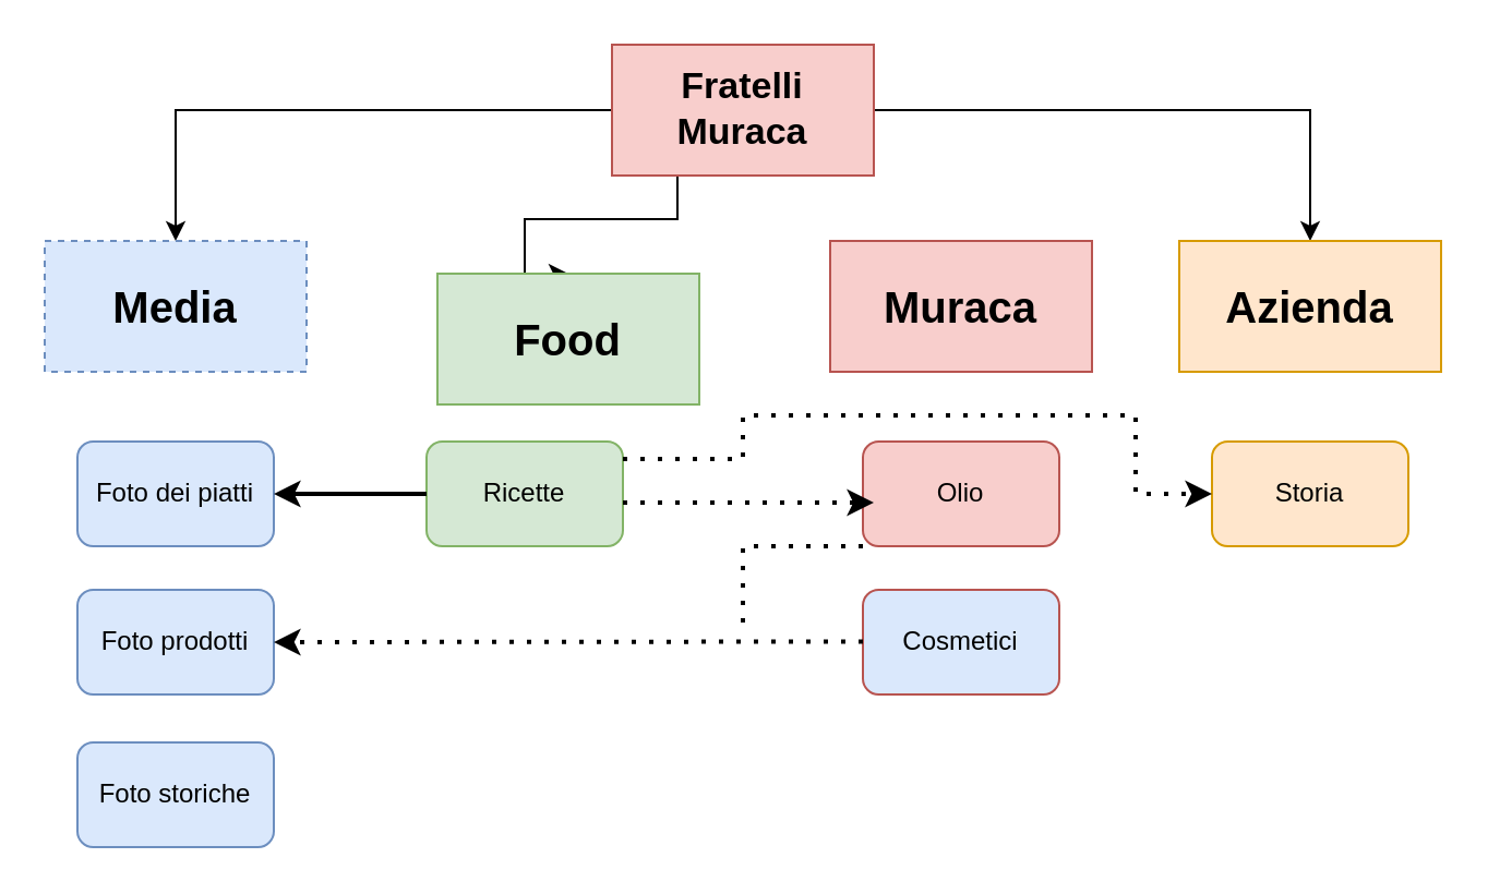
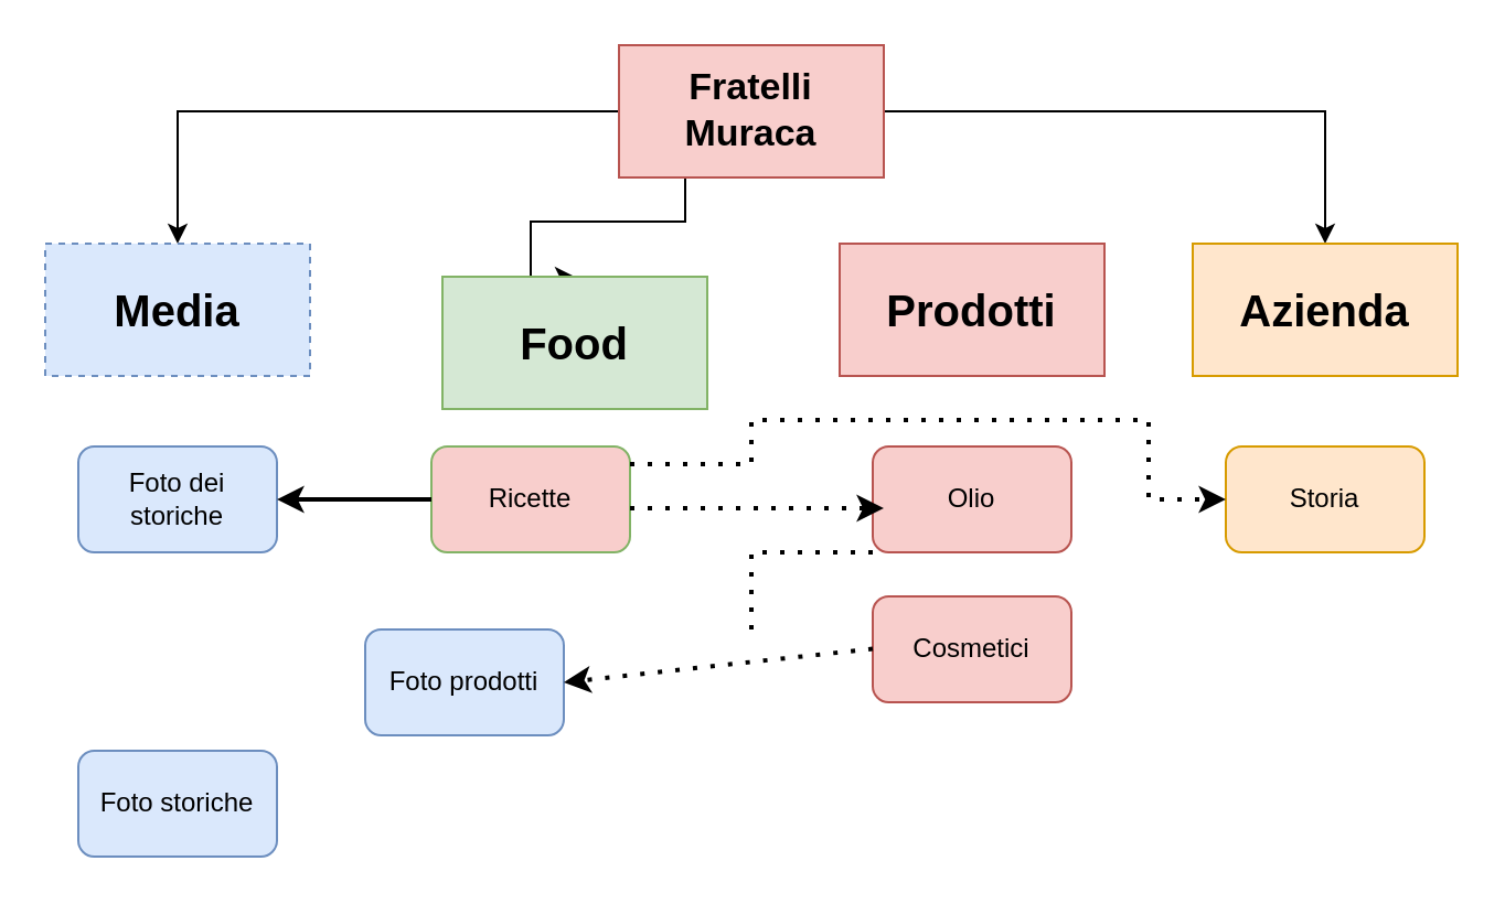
  <mxCell id="0" />
  <mxCell id="1" parent="0" />
  <mxCell id="2" style="edgeStyle=orthogonalEdgeStyle;rounded=0;orthogonalLoop=1;jettySize=auto;html=1;exitX=0;exitY=0.5;exitDx=0;exitDy=0;entryX=0.5;entryY=0;entryDx=0;entryDy=0;" edge="1" parent="1" source="5" target="6"><mxGeometry relative="1" as="geometry" /></mxCell>
  <mxCell id="3" style="edgeStyle=orthogonalEdgeStyle;rounded=0;orthogonalLoop=1;jettySize=auto;html=1;exitX=0.25;exitY=1;exitDx=0;exitDy=0;entryX=0.5;entryY=0;entryDx=0;entryDy=0;" edge="1" parent="1" source="5" target="7"><mxGeometry relative="1" as="geometry"><Array as="points"><mxPoint x="310" y="100" /><mxPoint x="240" y="100" /></Array></mxGeometry></mxCell>
  <mxCell id="4" style="edgeStyle=orthogonalEdgeStyle;rounded=0;orthogonalLoop=1;jettySize=auto;html=1;exitX=1;exitY=0.5;exitDx=0;exitDy=0;entryX=0.5;entryY=0;entryDx=0;entryDy=0;" edge="1" parent="1" source="5" target="9"><mxGeometry relative="1" as="geometry" /></mxCell>
  <mxCell id="5" value="&lt;b&gt;&lt;font style=&quot;font-size: 17px;&quot;&gt;Fratelli Muraca&lt;/font&gt;&lt;/b&gt;" style="rounded=0;whiteSpace=wrap;html=1;fillColor=#f8cecc;strokeColor=#b85450;" parent="1" vertex="1"><mxGeometry x="280" y="20" width="120" height="60" as="geometry" /></mxCell>
  <mxCell id="6" value="Media" style="rounded=0;whiteSpace=wrap;html=1;fontSize=20;fontStyle=1;fillColor=#dae8fc;strokeColor=#6c8ebf;dashed=1;" parent="1" vertex="1"><mxGeometry x="20" y="110" width="120" height="60" as="geometry" /></mxCell>
  <mxCell id="7" value="Food" style="rounded=0;whiteSpace=wrap;html=1;fontSize=20;fontStyle=1;fillColor=#d5e8d4;strokeColor=#82b366;" parent="1" vertex="1"><mxGeometry x="200" y="125" width="120" height="60" as="geometry" /></mxCell>
- <mxCell id="8" value="Muraca" style="rounded=0;whiteSpace=wrap;html=1;fontSize=20;fontStyle=1;fillColor=#f8cecc;strokeColor=#b85450;" parent="1" vertex="1"><mxGeometry x="380" y="110" width="120" height="60" as="geometry" /></mxCell>
+ <mxCell id="8" value="Prodotti" style="rounded=0;whiteSpace=wrap;html=1;fontSize=20;fontStyle=1;fillColor=#f8cecc;strokeColor=#b85450;" parent="1" vertex="1"><mxGeometry x="380" y="110" width="120" height="60" as="geometry" /></mxCell>
  <mxCell id="9" value="Azienda" style="rounded=0;whiteSpace=wrap;html=1;fontSize=20;fontStyle=1;fillColor=#ffe6cc;strokeColor=#d79b00;" parent="1" vertex="1"><mxGeometry x="540" y="110" width="120" height="60" as="geometry" /></mxCell>
- <mxCell id="10" value="Foto dei piatti" style="rounded=1;whiteSpace=wrap;html=1;fillColor=#dae8fc;strokeColor=#6c8ebf;" parent="1" vertex="1"><mxGeometry x="35" y="202" width="90" height="48" as="geometry" /></mxCell>
+ <mxCell id="10" value="Foto dei storiche" style="rounded=1;whiteSpace=wrap;html=1;fillColor=#dae8fc;strokeColor=#6c8ebf;" parent="1" vertex="1"><mxGeometry x="35" y="202" width="90" height="48" as="geometry" /></mxCell>
  <mxCell id="11" value="Foto storiche" style="rounded=1;whiteSpace=wrap;html=1;fillColor=#dae8fc;strokeColor=#6c8ebf;" parent="1" vertex="1"><mxGeometry x="35" y="340" width="90" height="48" as="geometry" /></mxCell>
- <mxCell id="12" value="Foto prodotti" style="rounded=1;whiteSpace=wrap;html=1;fillColor=#dae8fc;strokeColor=#6c8ebf;" parent="1" vertex="1"><mxGeometry x="35" y="270" width="90" height="48" as="geometry" /></mxCell>
- <mxCell id="13" value="Ricette" style="rounded=1;whiteSpace=wrap;html=1;fillColor=#d5e8d4;strokeColor=#82b366;" parent="1" vertex="1"><mxGeometry x="195" y="202" width="90" height="48" as="geometry" /></mxCell>
+ <mxCell id="12" value="Foto prodotti" style="rounded=1;whiteSpace=wrap;html=1;fillColor=#dae8fc;strokeColor=#6c8ebf;" parent="1" vertex="1"><mxGeometry x="165" y="285" width="90" height="48" as="geometry" /></mxCell>
+ <mxCell id="13" value="Ricette" style="rounded=1;whiteSpace=wrap;html=1;fillColor=#f8cecc;strokeColor=#82b366;" parent="1" vertex="1"><mxGeometry x="195" y="202" width="90" height="48" as="geometry" /></mxCell>
  <mxCell id="14" value="Olio" style="rounded=1;whiteSpace=wrap;html=1;fillColor=#f8cecc;strokeColor=#b85450;" parent="1" vertex="1"><mxGeometry x="395" y="202" width="90" height="48" as="geometry" /></mxCell>
- <mxCell id="15" value="Cosmetici" style="rounded=1;whiteSpace=wrap;html=1;fillColor=#dae8fc;strokeColor=#b85450;" parent="1" vertex="1"><mxGeometry x="395" y="270" width="90" height="48" as="geometry" /></mxCell>
+ <mxCell id="15" value="Cosmetici" style="rounded=1;whiteSpace=wrap;html=1;fillColor=#f8cecc;strokeColor=#b85450;" parent="1" vertex="1"><mxGeometry x="395" y="270" width="90" height="48" as="geometry" /></mxCell>
  <mxCell id="16" value="Storia" style="rounded=1;whiteSpace=wrap;html=1;fillColor=#ffe6cc;strokeColor=#d79b00;" parent="1" vertex="1"><mxGeometry x="555" y="202" width="90" height="48" as="geometry" /></mxCell>
  <mxCell id="17" value="" style="endArrow=classic;dashed=0;html=1;dashPattern=1 3;strokeWidth=2;rounded=0;entryX=1;entryY=0.5;entryDx=0;entryDy=0;endFill=1;exitX=0;exitY=0.5;exitDx=0;exitDy=0;" edge="1" parent="1" source="13" target="10"><mxGeometry width="50" height="50" relative="1" as="geometry"><mxPoint x="180" y="290" as="sourcePoint" /><mxPoint x="250" y="310" as="targetPoint" /></mxGeometry></mxCell>
  <mxCell id="18" value="" style="endArrow=classic;dashed=1;html=1;dashPattern=1 3;strokeWidth=2;rounded=0;entryX=1;entryY=0.5;entryDx=0;entryDy=0;endFill=1;exitX=0;exitY=0.5;exitDx=0;exitDy=0;" edge="1" parent="1" target="12"><mxGeometry width="50" height="50" relative="1" as="geometry"><mxPoint x="395" y="293.74" as="sourcePoint" /><mxPoint x="325" y="293.74" as="targetPoint" /></mxGeometry></mxCell>
  <mxCell id="19" value="" style="endArrow=none;dashed=1;html=1;dashPattern=1 3;strokeWidth=2;rounded=0;endFill=0;exitX=0;exitY=1;exitDx=0;exitDy=0;" edge="1" parent="1" source="14"><mxGeometry width="50" height="50" relative="1" as="geometry"><mxPoint x="395" y="225.74" as="sourcePoint" /><mxPoint x="340" y="290" as="targetPoint" /><Array as="points"><mxPoint x="340" y="250" /></Array></mxGeometry></mxCell>
  <mxCell id="20" value="" style="endArrow=classic;dashed=1;html=1;dashPattern=1 3;strokeWidth=2;rounded=0;endFill=1;exitX=0;exitY=0.5;exitDx=0;exitDy=0;" edge="1" parent="1"><mxGeometry width="50" height="50" relative="1" as="geometry"><mxPoint x="285" y="230" as="sourcePoint" /><mxPoint x="400" y="230" as="targetPoint" /></mxGeometry></mxCell>
  <mxCell id="21" value="" style="endArrow=classic;dashed=1;html=1;dashPattern=1 3;strokeWidth=2;rounded=0;endFill=1;exitX=0;exitY=0.5;exitDx=0;exitDy=0;entryX=0;entryY=0.5;entryDx=0;entryDy=0;" edge="1" parent="1" target="16"><mxGeometry width="50" height="50" relative="1" as="geometry"><mxPoint x="285" y="210" as="sourcePoint" /><mxPoint x="520" y="190" as="targetPoint" /><Array as="points"><mxPoint x="340" y="210" /><mxPoint x="340" y="190" /><mxPoint x="520" y="190" /><mxPoint x="520" y="226" /></Array></mxGeometry></mxCell>
